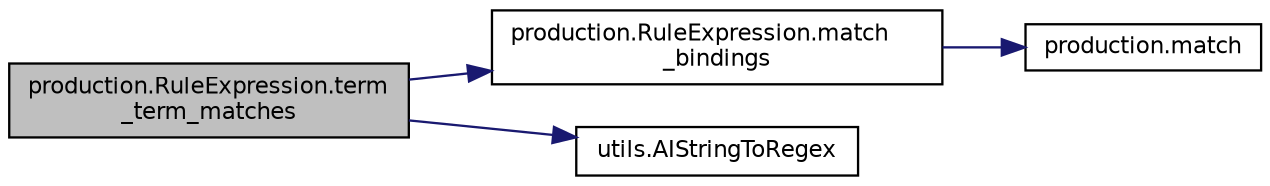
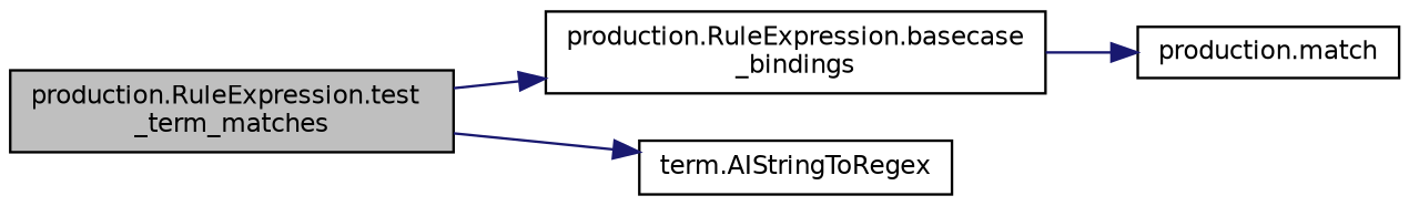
  digraph {
    rankdir=LR
    node [color=black fillcolor=white fontname=Helvetica fontsize=10 shape=record style=filled]
    edge [color=midnightblue fontname=Helvetica fontsize=10 labelfontname=Helvetica labelfontsize=10 style=solid]
-   n1 [fillcolor=grey75 fontcolor=black height=0.2 label="production.RuleExpression.term\l_term_matches" width=0.4]
-   n2 [height=0.2 label="production.RuleExpression.match\l_bindings" width=0.4]
-   n3 [height=0.2 label="utils.AIStringToRegex" width=0.4]
+   n1 [fillcolor=grey75 fontcolor=black height=0.2 label="production.RuleExpression.test\l_term_matches" width=0.4]
+   n2 [height=0.2 label="production.RuleExpression.basecase\l_bindings" width=0.4]
+   n3 [height=0.2 label="term.AIStringToRegex" width=0.4]
    n4 [height=0.2 label="production.match" width=0.4]
    n1 -> n2
    n1 -> n3
    n2 -> n4
  }
